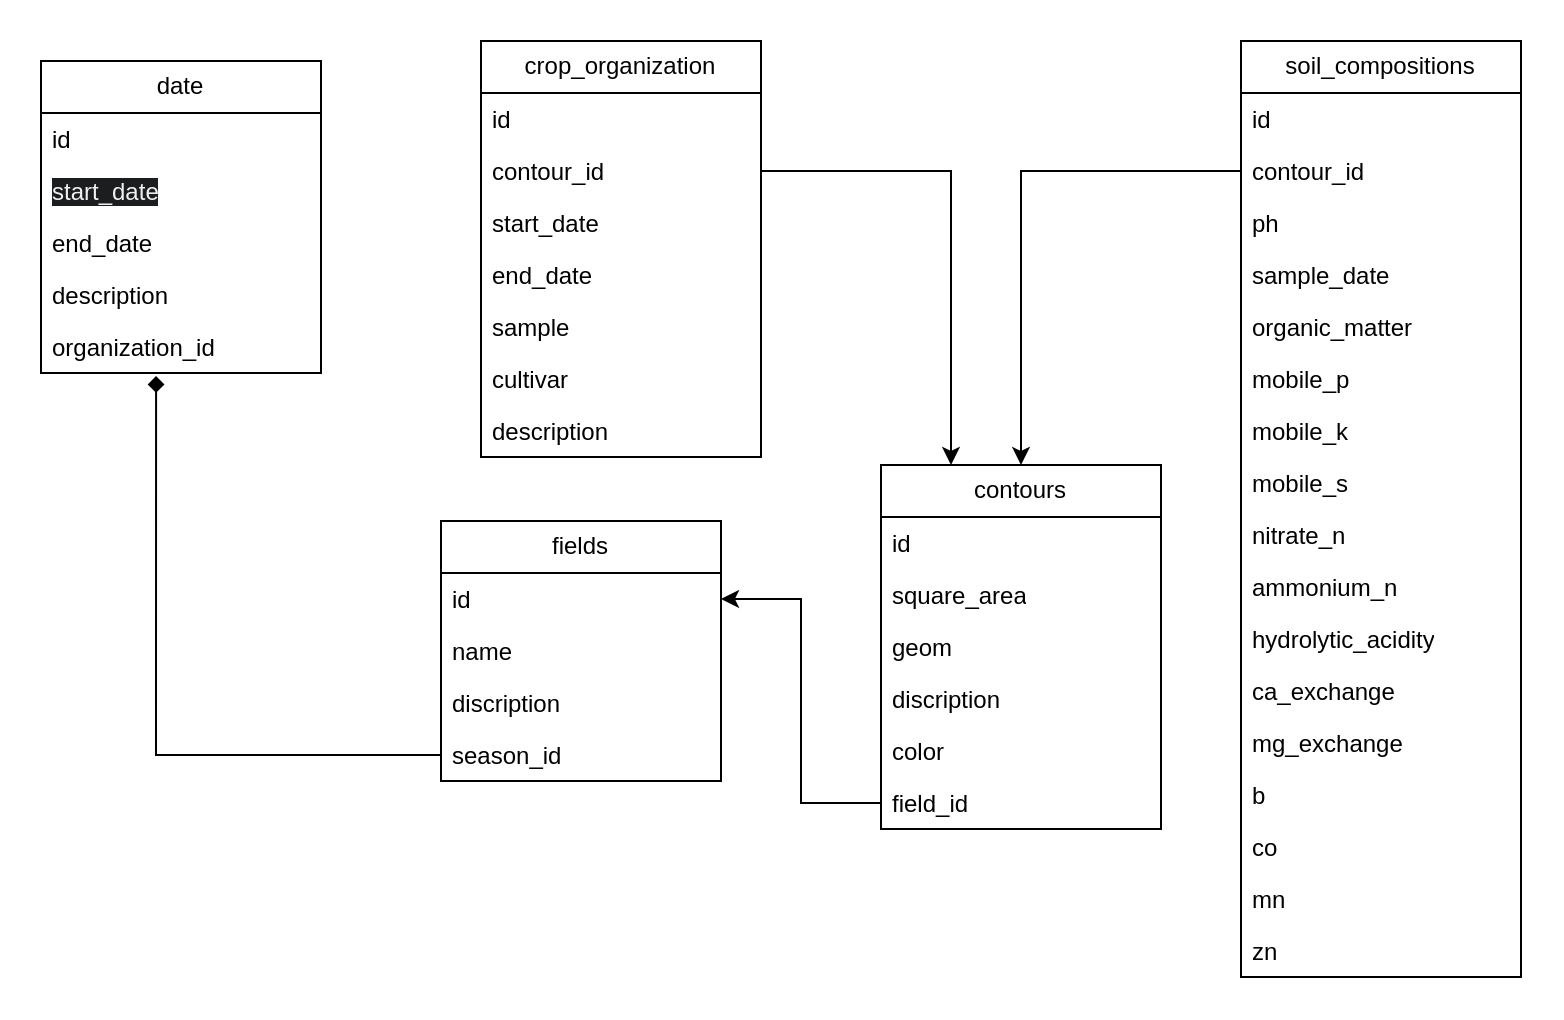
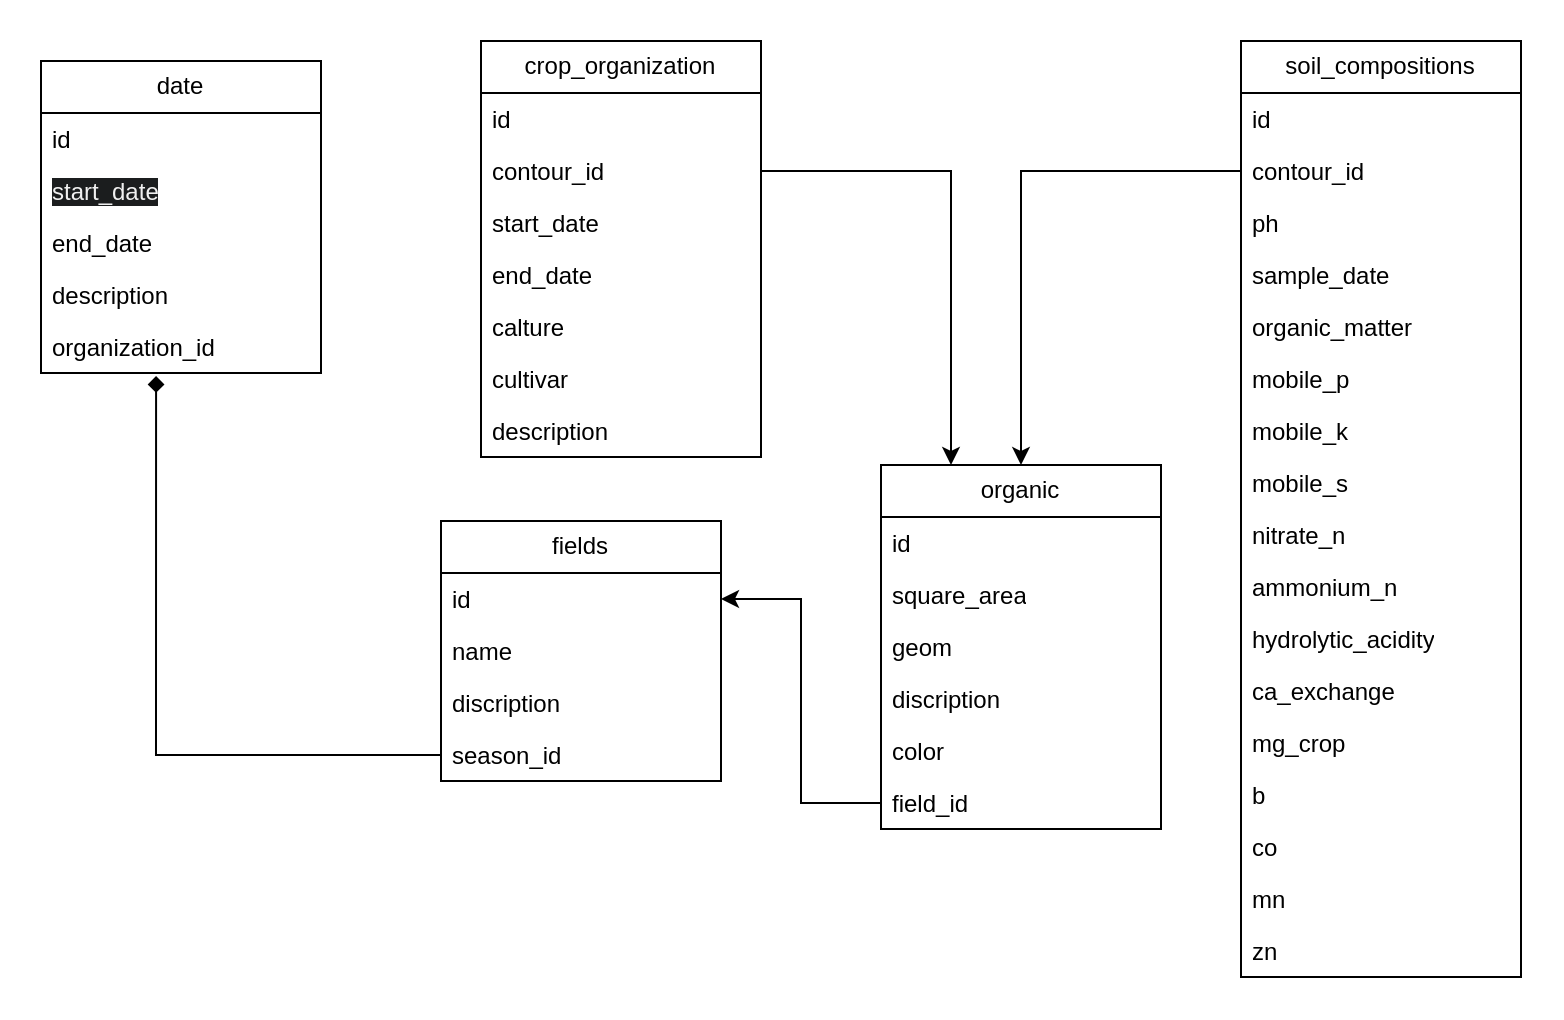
  <mxCell id="0" />
  <mxCell id="1" parent="0" />
  <mxCell id="2" value="date" style="swimlane;fontStyle=0;childLayout=stackLayout;horizontal=1;startSize=26;fillColor=none;horizontalStack=0;resizeParent=1;resizeParentMax=0;resizeLast=0;collapsible=1;marginBottom=0;whiteSpace=wrap;html=1;" parent="1" vertex="1"><mxGeometry x="20" y="30" width="140" height="156" as="geometry" /></mxCell>
  <mxCell id="3" value="id" style="text;strokeColor=none;fillColor=none;align=left;verticalAlign=top;spacingLeft=4;spacingRight=4;overflow=hidden;rotatable=0;points=[[0,0.5],[1,0.5]];portConstraint=eastwest;whiteSpace=wrap;html=1;" parent="2" vertex="1"><mxGeometry y="26" width="140" height="26" as="geometry" /></mxCell>
  <mxCell id="4" value="&lt;span style=&quot;color: rgb(240, 240, 240); font-family: Helvetica; font-size: 12px; font-style: normal; font-variant-ligatures: normal; font-variant-caps: normal; font-weight: 400; letter-spacing: normal; orphans: 2; text-align: left; text-indent: 0px; text-transform: none; widows: 2; word-spacing: 0px; -webkit-text-stroke-width: 0px; white-space: normal; background-color: rgb(27, 29, 30); text-decoration-thickness: initial; text-decoration-style: initial; text-decoration-color: initial; display: inline !important; float: none;&quot;&gt;start_date&lt;/span&gt;" style="text;strokeColor=none;fillColor=none;align=left;verticalAlign=top;spacingLeft=4;spacingRight=4;overflow=hidden;rotatable=0;points=[[0,0.5],[1,0.5]];portConstraint=eastwest;whiteSpace=wrap;html=1;" parent="2" vertex="1"><mxGeometry y="52" width="140" height="26" as="geometry" /></mxCell>
  <mxCell id="5" value="end_date" style="text;strokeColor=none;fillColor=none;align=left;verticalAlign=top;spacingLeft=4;spacingRight=4;overflow=hidden;rotatable=0;points=[[0,0.5],[1,0.5]];portConstraint=eastwest;whiteSpace=wrap;html=1;" parent="2" vertex="1"><mxGeometry y="78" width="140" height="26" as="geometry" /></mxCell>
  <mxCell id="6" value="description" style="text;strokeColor=none;fillColor=none;align=left;verticalAlign=top;spacingLeft=4;spacingRight=4;overflow=hidden;rotatable=0;points=[[0,0.5],[1,0.5]];portConstraint=eastwest;whiteSpace=wrap;html=1;" parent="2" vertex="1"><mxGeometry y="104" width="140" height="26" as="geometry" /></mxCell>
  <mxCell id="7" value="organization_id" style="text;strokeColor=none;fillColor=none;align=left;verticalAlign=top;spacingLeft=4;spacingRight=4;overflow=hidden;rotatable=0;points=[[0,0.5],[1,0.5]];portConstraint=eastwest;whiteSpace=wrap;html=1;" parent="2" vertex="1"><mxGeometry y="130" width="140" height="26" as="geometry" /></mxCell>
  <mxCell id="8" value="crop_organization" style="swimlane;fontStyle=0;childLayout=stackLayout;horizontal=1;startSize=26;fillColor=none;horizontalStack=0;resizeParent=1;resizeParentMax=0;resizeLast=0;collapsible=1;marginBottom=0;whiteSpace=wrap;html=1;" parent="1" vertex="1"><mxGeometry x="240" y="20" width="140" height="208" as="geometry" /></mxCell>
  <mxCell id="9" value="id" style="text;strokeColor=none;fillColor=none;align=left;verticalAlign=top;spacingLeft=4;spacingRight=4;overflow=hidden;rotatable=0;points=[[0,0.5],[1,0.5]];portConstraint=eastwest;whiteSpace=wrap;html=1;" parent="8" vertex="1"><mxGeometry y="26" width="140" height="26" as="geometry" /></mxCell>
  <mxCell id="10" value="contour_id" style="text;strokeColor=none;fillColor=none;align=left;verticalAlign=top;spacingLeft=4;spacingRight=4;overflow=hidden;rotatable=0;points=[[0,0.5],[1,0.5]];portConstraint=eastwest;whiteSpace=wrap;html=1;" parent="8" vertex="1"><mxGeometry y="52" width="140" height="26" as="geometry" /></mxCell>
  <mxCell id="11" value="start_date" style="text;strokeColor=none;fillColor=none;align=left;verticalAlign=top;spacingLeft=4;spacingRight=4;overflow=hidden;rotatable=0;points=[[0,0.5],[1,0.5]];portConstraint=eastwest;whiteSpace=wrap;html=1;" parent="8" vertex="1"><mxGeometry y="78" width="140" height="26" as="geometry" /></mxCell>
  <mxCell id="12" value="end_date" style="text;strokeColor=none;fillColor=none;align=left;verticalAlign=top;spacingLeft=4;spacingRight=4;overflow=hidden;rotatable=0;points=[[0,0.5],[1,0.5]];portConstraint=eastwest;whiteSpace=wrap;html=1;" parent="8" vertex="1"><mxGeometry y="104" width="140" height="26" as="geometry" /></mxCell>
- <mxCell id="13" value="sample" style="text;strokeColor=none;fillColor=none;align=left;verticalAlign=top;spacingLeft=4;spacingRight=4;overflow=hidden;rotatable=0;points=[[0,0.5],[1,0.5]];portConstraint=eastwest;whiteSpace=wrap;html=1;" parent="8" vertex="1"><mxGeometry y="130" width="140" height="26" as="geometry" /></mxCell>
+ <mxCell id="13" value="calture" style="text;strokeColor=none;fillColor=none;align=left;verticalAlign=top;spacingLeft=4;spacingRight=4;overflow=hidden;rotatable=0;points=[[0,0.5],[1,0.5]];portConstraint=eastwest;whiteSpace=wrap;html=1;" parent="8" vertex="1"><mxGeometry y="130" width="140" height="26" as="geometry" /></mxCell>
  <mxCell id="14" value="cultivar" style="text;strokeColor=none;fillColor=none;align=left;verticalAlign=top;spacingLeft=4;spacingRight=4;overflow=hidden;rotatable=0;points=[[0,0.5],[1,0.5]];portConstraint=eastwest;whiteSpace=wrap;html=1;" parent="8" vertex="1"><mxGeometry y="156" width="140" height="26" as="geometry" /></mxCell>
  <mxCell id="15" value="description" style="text;strokeColor=none;fillColor=none;align=left;verticalAlign=top;spacingLeft=4;spacingRight=4;overflow=hidden;rotatable=0;points=[[0,0.5],[1,0.5]];portConstraint=eastwest;whiteSpace=wrap;html=1;" parent="8" vertex="1"><mxGeometry y="182" width="140" height="26" as="geometry" /></mxCell>
  <mxCell id="16" value="fields" style="swimlane;fontStyle=0;childLayout=stackLayout;horizontal=1;startSize=26;fillColor=none;horizontalStack=0;resizeParent=1;resizeParentMax=0;resizeLast=0;collapsible=1;marginBottom=0;whiteSpace=wrap;html=1;" parent="1" vertex="1"><mxGeometry x="220" y="260" width="140" height="130" as="geometry" /></mxCell>
  <mxCell id="17" value="id" style="text;strokeColor=none;fillColor=none;align=left;verticalAlign=top;spacingLeft=4;spacingRight=4;overflow=hidden;rotatable=0;points=[[0,0.5],[1,0.5]];portConstraint=eastwest;whiteSpace=wrap;html=1;" parent="16" vertex="1"><mxGeometry y="26" width="140" height="26" as="geometry" /></mxCell>
  <mxCell id="18" value="name&amp;nbsp;" style="text;strokeColor=none;fillColor=none;align=left;verticalAlign=top;spacingLeft=4;spacingRight=4;overflow=hidden;rotatable=0;points=[[0,0.5],[1,0.5]];portConstraint=eastwest;whiteSpace=wrap;html=1;" parent="16" vertex="1"><mxGeometry y="52" width="140" height="26" as="geometry" /></mxCell>
  <mxCell id="19" value="discription" style="text;strokeColor=none;fillColor=none;align=left;verticalAlign=top;spacingLeft=4;spacingRight=4;overflow=hidden;rotatable=0;points=[[0,0.5],[1,0.5]];portConstraint=eastwest;whiteSpace=wrap;html=1;" parent="16" vertex="1"><mxGeometry y="78" width="140" height="26" as="geometry" /></mxCell>
  <mxCell id="20" value="season_id" style="text;strokeColor=none;fillColor=none;align=left;verticalAlign=top;spacingLeft=4;spacingRight=4;overflow=hidden;rotatable=0;points=[[0,0.5],[1,0.5]];portConstraint=eastwest;whiteSpace=wrap;html=1;" parent="16" vertex="1"><mxGeometry y="104" width="140" height="26" as="geometry" /></mxCell>
  <mxCell id="21" value="soil_&lt;span style=&quot;text-align: left; background-color: initial;&quot;&gt;compositions&lt;/span&gt;" style="swimlane;fontStyle=0;childLayout=stackLayout;horizontal=1;startSize=26;fillColor=none;horizontalStack=0;resizeParent=1;resizeParentMax=0;resizeLast=0;collapsible=1;marginBottom=0;whiteSpace=wrap;html=1;" parent="1" vertex="1"><mxGeometry x="620" y="20" width="140" height="468" as="geometry" /></mxCell>
  <mxCell id="22" value="id" style="text;strokeColor=none;fillColor=none;align=left;verticalAlign=top;spacingLeft=4;spacingRight=4;overflow=hidden;rotatable=0;points=[[0,0.5],[1,0.5]];portConstraint=eastwest;whiteSpace=wrap;html=1;" parent="21" vertex="1"><mxGeometry y="26" width="140" height="26" as="geometry" /></mxCell>
  <mxCell id="23" value="contour_id" style="text;strokeColor=none;fillColor=none;align=left;verticalAlign=top;spacingLeft=4;spacingRight=4;overflow=hidden;rotatable=0;points=[[0,0.5],[1,0.5]];portConstraint=eastwest;whiteSpace=wrap;html=1;" parent="21" vertex="1"><mxGeometry y="52" width="140" height="26" as="geometry" /></mxCell>
  <mxCell id="24" value="ph" style="text;strokeColor=none;fillColor=none;align=left;verticalAlign=top;spacingLeft=4;spacingRight=4;overflow=hidden;rotatable=0;points=[[0,0.5],[1,0.5]];portConstraint=eastwest;whiteSpace=wrap;html=1;" parent="21" vertex="1"><mxGeometry y="78" width="140" height="26" as="geometry" /></mxCell>
  <mxCell id="25" value="sample_date" style="text;strokeColor=none;fillColor=none;align=left;verticalAlign=top;spacingLeft=4;spacingRight=4;overflow=hidden;rotatable=0;points=[[0,0.5],[1,0.5]];portConstraint=eastwest;whiteSpace=wrap;html=1;" parent="21" vertex="1"><mxGeometry y="104" width="140" height="26" as="geometry" /></mxCell>
  <mxCell id="26" value="organic_matter" style="text;strokeColor=none;fillColor=none;align=left;verticalAlign=top;spacingLeft=4;spacingRight=4;overflow=hidden;rotatable=0;points=[[0,0.5],[1,0.5]];portConstraint=eastwest;whiteSpace=wrap;html=1;" parent="21" vertex="1"><mxGeometry y="130" width="140" height="26" as="geometry" /></mxCell>
  <mxCell id="27" value="mobile_p" style="text;strokeColor=none;fillColor=none;align=left;verticalAlign=top;spacingLeft=4;spacingRight=4;overflow=hidden;rotatable=0;points=[[0,0.5],[1,0.5]];portConstraint=eastwest;whiteSpace=wrap;html=1;" parent="21" vertex="1"><mxGeometry y="156" width="140" height="26" as="geometry" /></mxCell>
  <mxCell id="28" value="mobile_k" style="text;strokeColor=none;fillColor=none;align=left;verticalAlign=top;spacingLeft=4;spacingRight=4;overflow=hidden;rotatable=0;points=[[0,0.5],[1,0.5]];portConstraint=eastwest;whiteSpace=wrap;html=1;" parent="21" vertex="1"><mxGeometry y="182" width="140" height="26" as="geometry" /></mxCell>
  <mxCell id="29" value="mobile_s" style="text;strokeColor=none;fillColor=none;align=left;verticalAlign=top;spacingLeft=4;spacingRight=4;overflow=hidden;rotatable=0;points=[[0,0.5],[1,0.5]];portConstraint=eastwest;whiteSpace=wrap;html=1;" parent="21" vertex="1"><mxGeometry y="208" width="140" height="26" as="geometry" /></mxCell>
  <mxCell id="30" value="nitrate_n" style="text;strokeColor=none;fillColor=none;align=left;verticalAlign=top;spacingLeft=4;spacingRight=4;overflow=hidden;rotatable=0;points=[[0,0.5],[1,0.5]];portConstraint=eastwest;whiteSpace=wrap;html=1;" parent="21" vertex="1"><mxGeometry y="234" width="140" height="26" as="geometry" /></mxCell>
  <mxCell id="31" value="ammonium_n" style="text;strokeColor=none;fillColor=none;align=left;verticalAlign=top;spacingLeft=4;spacingRight=4;overflow=hidden;rotatable=0;points=[[0,0.5],[1,0.5]];portConstraint=eastwest;whiteSpace=wrap;html=1;" parent="21" vertex="1"><mxGeometry y="260" width="140" height="26" as="geometry" /></mxCell>
  <mxCell id="32" value="hydrolytic_acidity" style="text;strokeColor=none;fillColor=none;align=left;verticalAlign=top;spacingLeft=4;spacingRight=4;overflow=hidden;rotatable=0;points=[[0,0.5],[1,0.5]];portConstraint=eastwest;whiteSpace=wrap;html=1;" parent="21" vertex="1"><mxGeometry y="286" width="140" height="26" as="geometry" /></mxCell>
  <mxCell id="33" value="ca_exchange" style="text;strokeColor=none;fillColor=none;align=left;verticalAlign=top;spacingLeft=4;spacingRight=4;overflow=hidden;rotatable=0;points=[[0,0.5],[1,0.5]];portConstraint=eastwest;whiteSpace=wrap;html=1;" parent="21" vertex="1"><mxGeometry y="312" width="140" height="26" as="geometry" /></mxCell>
- <mxCell id="34" value="mg_exchange" style="text;strokeColor=none;fillColor=none;align=left;verticalAlign=top;spacingLeft=4;spacingRight=4;overflow=hidden;rotatable=0;points=[[0,0.5],[1,0.5]];portConstraint=eastwest;whiteSpace=wrap;html=1;" parent="21" vertex="1"><mxGeometry y="338" width="140" height="26" as="geometry" /></mxCell>
+ <mxCell id="34" value="mg_crop" style="text;strokeColor=none;fillColor=none;align=left;verticalAlign=top;spacingLeft=4;spacingRight=4;overflow=hidden;rotatable=0;points=[[0,0.5],[1,0.5]];portConstraint=eastwest;whiteSpace=wrap;html=1;" parent="21" vertex="1"><mxGeometry y="338" width="140" height="26" as="geometry" /></mxCell>
  <mxCell id="35" value="b" style="text;strokeColor=none;fillColor=none;align=left;verticalAlign=top;spacingLeft=4;spacingRight=4;overflow=hidden;rotatable=0;points=[[0,0.5],[1,0.5]];portConstraint=eastwest;whiteSpace=wrap;html=1;" parent="21" vertex="1"><mxGeometry y="364" width="140" height="26" as="geometry" /></mxCell>
  <mxCell id="36" value="co" style="text;strokeColor=none;fillColor=none;align=left;verticalAlign=top;spacingLeft=4;spacingRight=4;overflow=hidden;rotatable=0;points=[[0,0.5],[1,0.5]];portConstraint=eastwest;whiteSpace=wrap;html=1;" parent="21" vertex="1"><mxGeometry y="390" width="140" height="26" as="geometry" /></mxCell>
  <mxCell id="37" value="mn" style="text;strokeColor=none;fillColor=none;align=left;verticalAlign=top;spacingLeft=4;spacingRight=4;overflow=hidden;rotatable=0;points=[[0,0.5],[1,0.5]];portConstraint=eastwest;whiteSpace=wrap;html=1;" parent="21" vertex="1"><mxGeometry y="416" width="140" height="26" as="geometry" /></mxCell>
  <mxCell id="38" value="zn" style="text;strokeColor=none;fillColor=none;align=left;verticalAlign=top;spacingLeft=4;spacingRight=4;overflow=hidden;rotatable=0;points=[[0,0.5],[1,0.5]];portConstraint=eastwest;whiteSpace=wrap;html=1;" parent="21" vertex="1"><mxGeometry y="442" width="140" height="26" as="geometry" /></mxCell>
- <mxCell id="39" value="contours" style="swimlane;fontStyle=0;childLayout=stackLayout;horizontal=1;startSize=26;fillColor=none;horizontalStack=0;resizeParent=1;resizeParentMax=0;resizeLast=0;collapsible=1;marginBottom=0;whiteSpace=wrap;html=1;" parent="1" vertex="1"><mxGeometry x="440" y="232" width="140" height="182" as="geometry" /></mxCell>
+ <mxCell id="39" value="organic" style="swimlane;fontStyle=0;childLayout=stackLayout;horizontal=1;startSize=26;fillColor=none;horizontalStack=0;resizeParent=1;resizeParentMax=0;resizeLast=0;collapsible=1;marginBottom=0;whiteSpace=wrap;html=1;" parent="1" vertex="1"><mxGeometry x="440" y="232" width="140" height="182" as="geometry" /></mxCell>
  <mxCell id="40" value="id" style="text;strokeColor=none;fillColor=none;align=left;verticalAlign=top;spacingLeft=4;spacingRight=4;overflow=hidden;rotatable=0;points=[[0,0.5],[1,0.5]];portConstraint=eastwest;whiteSpace=wrap;html=1;" parent="39" vertex="1"><mxGeometry y="26" width="140" height="26" as="geometry" /></mxCell>
  <mxCell id="41" value="square_area" style="text;strokeColor=none;fillColor=none;align=left;verticalAlign=top;spacingLeft=4;spacingRight=4;overflow=hidden;rotatable=0;points=[[0,0.5],[1,0.5]];portConstraint=eastwest;whiteSpace=wrap;html=1;" parent="39" vertex="1"><mxGeometry y="52" width="140" height="26" as="geometry" /></mxCell>
  <mxCell id="42" value="geom" style="text;strokeColor=none;fillColor=none;align=left;verticalAlign=top;spacingLeft=4;spacingRight=4;overflow=hidden;rotatable=0;points=[[0,0.5],[1,0.5]];portConstraint=eastwest;whiteSpace=wrap;html=1;" parent="39" vertex="1"><mxGeometry y="78" width="140" height="26" as="geometry" /></mxCell>
  <mxCell id="43" value="discription" style="text;strokeColor=none;fillColor=none;align=left;verticalAlign=top;spacingLeft=4;spacingRight=4;overflow=hidden;rotatable=0;points=[[0,0.5],[1,0.5]];portConstraint=eastwest;whiteSpace=wrap;html=1;" parent="39" vertex="1"><mxGeometry y="104" width="140" height="26" as="geometry" /></mxCell>
  <mxCell id="44" value="color" style="text;strokeColor=none;fillColor=none;align=left;verticalAlign=top;spacingLeft=4;spacingRight=4;overflow=hidden;rotatable=0;points=[[0,0.5],[1,0.5]];portConstraint=eastwest;whiteSpace=wrap;html=1;" parent="39" vertex="1"><mxGeometry y="130" width="140" height="26" as="geometry" /></mxCell>
  <mxCell id="45" value="field_id" style="text;strokeColor=none;fillColor=none;align=left;verticalAlign=top;spacingLeft=4;spacingRight=4;overflow=hidden;rotatable=0;points=[[0,0.5],[1,0.5]];portConstraint=eastwest;whiteSpace=wrap;html=1;" parent="39" vertex="1"><mxGeometry y="156" width="140" height="26" as="geometry" /></mxCell>
  <mxCell id="46" style="edgeStyle=orthogonalEdgeStyle;rounded=0;orthogonalLoop=1;jettySize=auto;html=1;entryX=1;entryY=0.5;entryDx=0;entryDy=0;" parent="1" source="45" target="17" edge="1"><mxGeometry relative="1" as="geometry" /></mxCell>
  <mxCell id="47" style="edgeStyle=orthogonalEdgeStyle;rounded=0;orthogonalLoop=1;jettySize=auto;html=1;entryX=0.5;entryY=0;entryDx=0;entryDy=0;" parent="1" source="23" target="39" edge="1"><mxGeometry relative="1" as="geometry"><mxPoint x="530" y="120" as="targetPoint" /></mxGeometry></mxCell>
  <mxCell id="48" style="edgeStyle=orthogonalEdgeStyle;rounded=0;orthogonalLoop=1;jettySize=auto;html=1;entryX=0.25;entryY=0;entryDx=0;entryDy=0;" parent="1" source="10" target="39" edge="1"><mxGeometry relative="1" as="geometry" /></mxCell>
  <mxCell id="49" style="edgeStyle=orthogonalEdgeStyle;rounded=0;orthogonalLoop=1;jettySize=auto;html=1;entryX=0.411;entryY=1.058;entryDx=0;entryDy=0;entryPerimeter=0;endArrow=diamond;" parent="1" source="20" target="7" edge="1"><mxGeometry relative="1" as="geometry"><Array as="points"><mxPoint x="78" y="377" /></Array></mxGeometry></mxCell>
